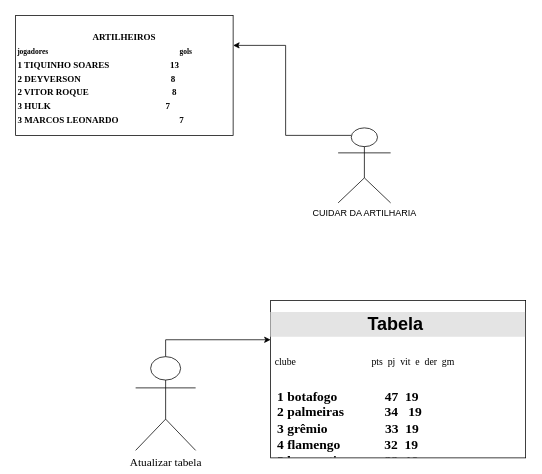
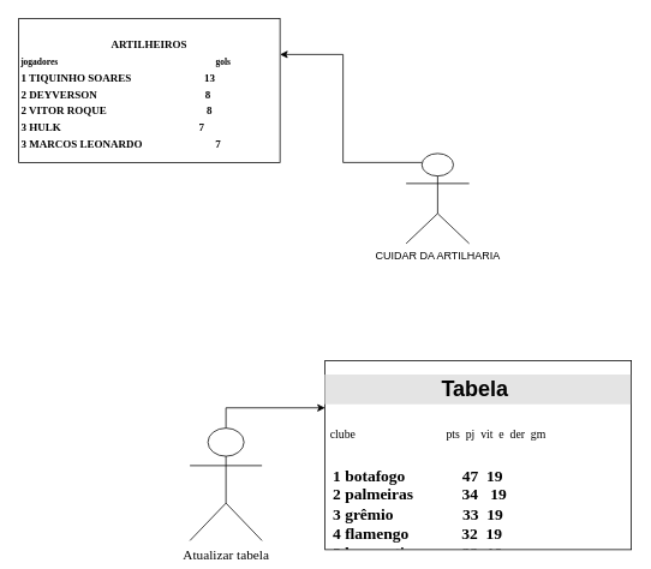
  <mxCell id="0" />
  <mxCell id="1" parent="0" />
  <mxCell id="2" style="edgeStyle=orthogonalEdgeStyle;rounded=0;orthogonalLoop=1;jettySize=auto;html=1;exitX=0.5;exitY=0;exitDx=0;exitDy=0;exitPerimeter=0;entryX=0;entryY=0.25;entryDx=0;entryDy=0;" edge="1" parent="1" source="3" target="4"><mxGeometry relative="1" as="geometry" /></mxCell>
- <mxCell id="3" value="&lt;font style=&quot;font-size: 15px;&quot; face=&quot;Tahoma&quot;&gt;Atualizar tabela&lt;/font&gt;" style="shape=umlActor;verticalLabelPosition=bottom;verticalAlign=top;html=1;" vertex="1" parent="1"><mxGeometry x="180" y="475" width="80" height="125" as="geometry" /></mxCell>
+ <mxCell id="3" value="&lt;font style=&quot;font-size: 15px;&quot; face=&quot;Tahoma&quot;&gt;Atualizar tabela&lt;/font&gt;" style="shape=umlActor;verticalLabelPosition=bottom;verticalAlign=top;html=1;" vertex="1" parent="1"><mxGeometry x="210" y="475" width="80" height="125" as="geometry" /></mxCell>
  <mxCell id="4" value="&lt;h1 style=&quot;text-align: center; box-sizing: border-box; width: 100%; background: rgb(228, 228, 228); padding: 2px;&quot;&gt;&lt;font style=&quot;font-size: 24px;&quot;&gt;Tabela&amp;nbsp;&lt;/font&gt;&lt;/h1&gt;&lt;pre style=&quot;&quot;&gt;&lt;span style=&quot;background-color: initial;&quot;&gt;&lt;font style=&quot;&quot; face=&quot;Verdana&quot;&gt;&lt;span style=&quot;font-size: 24px;&quot;&gt;&amp;nbsp;&lt;/span&gt;&lt;font style=&quot;font-size: 13px;&quot;&gt;clube                               pts  pj  vit  e  der  gm&lt;/font&gt;&lt;/font&gt;&lt;/span&gt;&lt;/pre&gt;&lt;h4 style=&quot;font-size: 18px;&quot;&gt;&lt;font face=&quot;Tahoma&quot; style=&quot;font-size: 18px;&quot;&gt;&lt;font style=&quot;font-size: 18px;&quot;&gt;&amp;nbsp; 1&lt;font style=&quot;font-size: 18px;&quot;&gt; botafogo&amp;nbsp; &amp;nbsp; &amp;nbsp; &amp;nbsp; &amp;nbsp; &amp;nbsp; &amp;nbsp; &lt;/font&gt;&lt;font style=&quot;font-size: 18px;&quot;&gt;&lt;font style=&quot;font-size: 18px;&quot;&gt;47&amp;nbsp; 19&lt;/font&gt;&lt;br&gt;&lt;/font&gt;&lt;/font&gt;&lt;/font&gt;&lt;font face=&quot;Tahoma&quot; style=&quot;font-size: 18px;&quot;&gt;&lt;font style=&quot;font-size: 18px;&quot;&gt;&lt;span style=&quot;background-color: initial;&quot;&gt;&lt;font style=&quot;font-size: 18px;&quot;&gt;&amp;nbsp; 2 palmeiras&amp;nbsp; &amp;nbsp; &amp;nbsp; &amp;nbsp; &amp;nbsp; &amp;nbsp; 34&amp;nbsp; &amp;nbsp;19&lt;br&gt;&lt;/font&gt;&lt;/span&gt;&lt;/font&gt;&lt;/font&gt;&lt;font face=&quot;Tahoma&quot; style=&quot;font-size: 18px;&quot;&gt;&lt;font style=&quot;font-size: 18px;&quot;&gt;&lt;font style=&quot;font-size: 18px;&quot;&gt;&amp;nbsp; 3 grêmio&amp;nbsp; &amp;nbsp; &amp;nbsp; &amp;nbsp; &amp;nbsp; &amp;nbsp; &amp;nbsp; &amp;nbsp; &amp;nbsp;33&amp;nbsp;&amp;nbsp;&lt;/font&gt;&lt;/font&gt;&lt;font style=&quot;font-size: 18px;&quot;&gt;19&lt;br&gt;&lt;/font&gt;&lt;/font&gt;&lt;font face=&quot;Tahoma&quot; style=&quot;font-size: 18px;&quot;&gt;&lt;font style=&quot;font-size: 18px;&quot;&gt;&lt;font style=&quot;font-size: 18px;&quot;&gt;&amp;nbsp; 4 flamengo&amp;nbsp; &amp;nbsp; &amp;nbsp; &amp;nbsp; &amp;nbsp; &amp;nbsp; &amp;nbsp;32&amp;nbsp;&amp;nbsp;&lt;/font&gt;&lt;/font&gt;19&lt;br&gt;&lt;/font&gt;&lt;font face=&quot;Tahoma&quot; style=&quot;font-size: 18px;&quot;&gt;&lt;font style=&quot;font-size: 18px;&quot;&gt;&lt;span style=&quot;background-color: initial;&quot;&gt;&lt;font style=&quot;font-size: 18px;&quot;&gt;&amp;nbsp; 5 bragantino&amp;nbsp; &amp;nbsp; &amp;nbsp; &amp;nbsp; &amp;nbsp; 32&amp;nbsp;&amp;nbsp;&lt;/font&gt;&lt;/span&gt;&lt;/font&gt;19&lt;/font&gt;&lt;/h4&gt;" style="verticalAlign=top;align=left;overflow=fill;html=1;whiteSpace=wrap;" vertex="1" parent="1"><mxGeometry x="360" y="400" width="340" height="210" as="geometry" /></mxCell>
  <mxCell id="5" value="&lt;p style=&quot;margin:0px;margin-top:4px;text-align:center;&quot;&gt;&lt;b&gt;&lt;font face=&quot;Tahoma&quot;&gt;&lt;br&gt;&lt;/font&gt;&lt;/b&gt;&lt;/p&gt;&lt;p style=&quot;margin:0px;margin-top:4px;text-align:center;&quot;&gt;&lt;b&gt;&lt;font face=&quot;Tahoma&quot;&gt;ARTILHEIROS&lt;/font&gt;&lt;/b&gt;&lt;/p&gt;&lt;pre style=&quot;margin: 4px 0px 0px;&quot;&gt;&lt;b&gt;&lt;font style=&quot;font-size: 10px;&quot; face=&quot;Tahoma&quot;&gt; jogadores                                                                      gols&lt;/font&gt;&lt;/b&gt;&lt;/pre&gt;&lt;pre style=&quot;margin: 4px 0px 0px;&quot;&gt;&lt;b&gt;&lt;font face=&quot;Verdana&quot; style=&quot;font-size: 12px;&quot;&gt; 1 TIQUINHO SOARES                           13&lt;/font&gt;&lt;/b&gt;&lt;/pre&gt;&lt;pre style=&quot;margin: 4px 0px 0px;&quot;&gt;&lt;font face=&quot;Verdana&quot;&gt;&lt;b&gt; 2 DEYVERSON                                        8&lt;/b&gt;&lt;/font&gt;&lt;/pre&gt;&lt;pre style=&quot;margin: 4px 0px 0px;&quot;&gt;&lt;font face=&quot;Verdana&quot;&gt;&lt;b&gt; 2 VITOR ROQUE                                     8&lt;/b&gt;&lt;/font&gt;&lt;/pre&gt;&lt;pre style=&quot;margin: 4px 0px 0px;&quot;&gt;&lt;font face=&quot;Verdana&quot;&gt;&lt;b&gt; 3 HULK                                                   7&lt;/b&gt;&lt;/font&gt;&lt;/pre&gt;&lt;pre style=&quot;margin: 4px 0px 0px;&quot;&gt;&lt;font face=&quot;Verdana&quot;&gt;&lt;b&gt; 3 MARCOS LEONARDO                           7&lt;/b&gt;&lt;/font&gt;&lt;/pre&gt;" style="verticalAlign=top;align=left;overflow=fill;fontSize=12;fontFamily=Helvetica;html=1;whiteSpace=wrap;" vertex="1" parent="1"><mxGeometry x="20" y="20" width="290" height="160" as="geometry" /></mxCell>
  <mxCell id="6" style="edgeStyle=orthogonalEdgeStyle;rounded=0;orthogonalLoop=1;jettySize=auto;html=1;exitX=0.25;exitY=0.1;exitDx=0;exitDy=0;exitPerimeter=0;entryX=1;entryY=0.25;entryDx=0;entryDy=0;" edge="1" parent="1" source="7" target="5"><mxGeometry relative="1" as="geometry" /></mxCell>
  <mxCell id="7" value="CUIDAR DA ARTILHARIA" style="shape=umlActor;verticalLabelPosition=bottom;verticalAlign=top;html=1;" vertex="1" parent="1"><mxGeometry x="450" y="170" width="70" height="100" as="geometry" /></mxCell>
